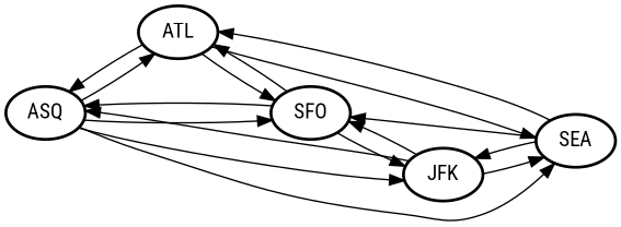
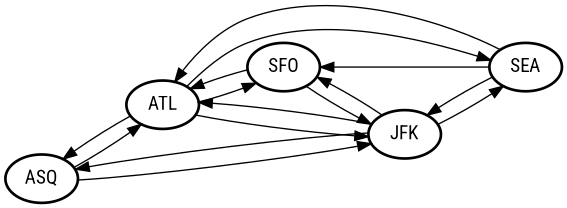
  digraph {
    fontname="Roboto Condensed"
    rankdir=LR
    node [fontname="Roboto Condensed" style=bold]
    edge [fontname="Roboto Condensed"]
    ASQ
    ATL
    JFK
    SEA
    SFO
    ASQ -> ATL
    ASQ -> JFK
-   ASQ -> SEA
-   ASQ -> SFO
    ATL -> ASQ
+   ATL -> JFK
    ATL -> SEA
    ATL -> SFO
    JFK -> ASQ
+   JFK -> ATL
    JFK -> SEA
    JFK -> SFO
    SEA -> ATL
    SEA -> JFK
    SEA -> SFO
-   SFO -> ASQ
    SFO -> ATL
    SFO -> JFK
  }
